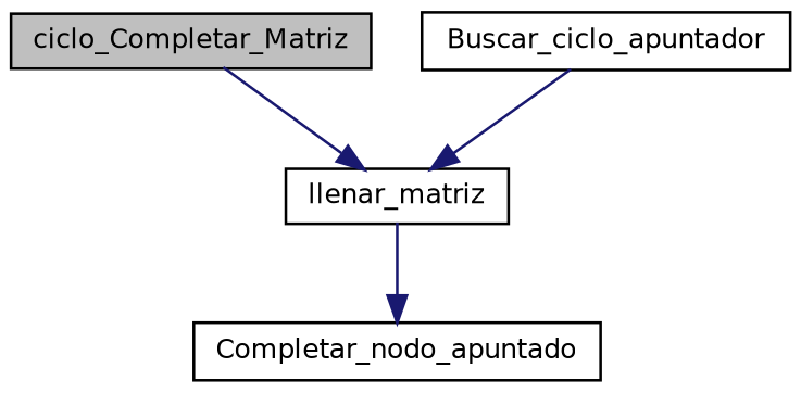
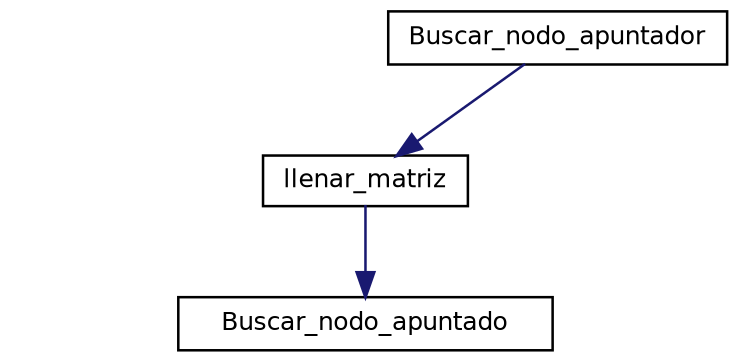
  digraph {
    rankdir=TB
    node [color=black fillcolor=white fontname=Helvetica fontsize=10 shape=record style=filled]
    edge [color=midnightblue fontname=Helvetica fontsize=10 labelfontname=Helvetica labelfontsize=10 style=solid]
-   n1 [fillcolor=grey75 fontcolor=black height=0.2 label=ciclo_Completar_Matriz width=0.4]
    n2 [height=0.2 label=llenar_matriz width=0.4]
-   n3 [height=0.2 label=Completar_nodo_apuntado width=0.4]
-   n4 [height=0.2 label=Buscar_ciclo_apuntador width=0.4]
-   n1 -> n2
+   n3 [height=0.2 label=Buscar_nodo_apuntado width=0.4]
+   n4 [height=0.2 label=Buscar_nodo_apuntador width=0.4]
    n2 -> n3
    n4 -> n2
  }
